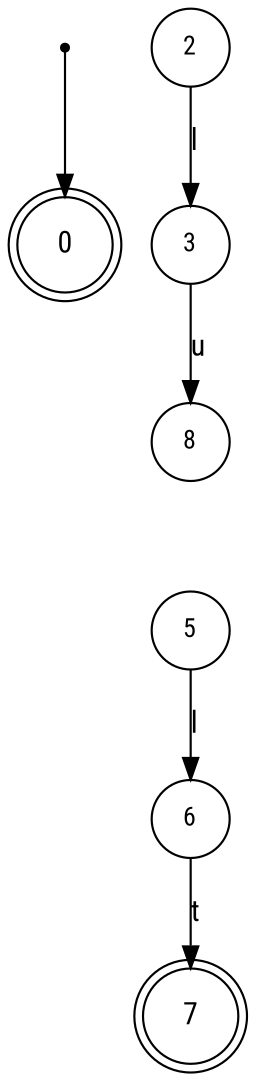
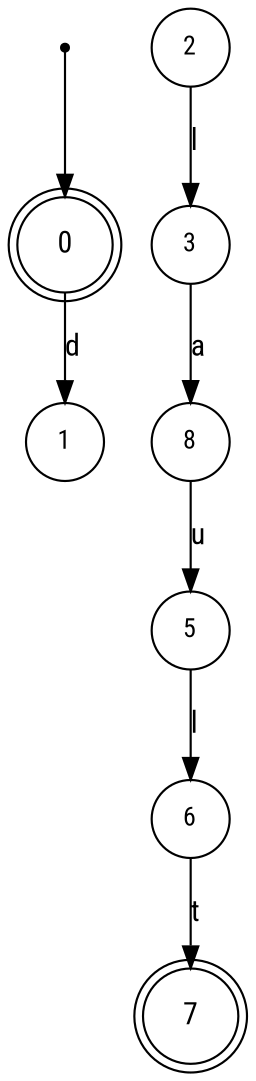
  digraph {
    fontname="Roboto Condensed"
    rankdir=TB
    node [fontname="Roboto Condensed" fontsize=12 shape=circle]
    edge [fontname="Roboto Condensed"]
    n1 [fontsize=14 label=0 shape=doublecircle]
+   n2 [label=1]
    n3 [label=2]
    n4 [label=3]
    n5 [label=8]
    n6 [label=5]
    n7 [label=6]
    n8 [fontsize=14 label=7 shape=doublecircle]
    n9 [fontsize=14 label=7 shape=point]
+   n1 -> n2 [label=d]
    n3 -> n4 [label=l]
-   n4 -> n5 [label=u]
+   n4 -> n5 [label=a]
+   n5 -> n6 [label=u]
    n6 -> n7 [label=l]
    n7 -> n8 [label=t]
    n9 -> n1
  }
